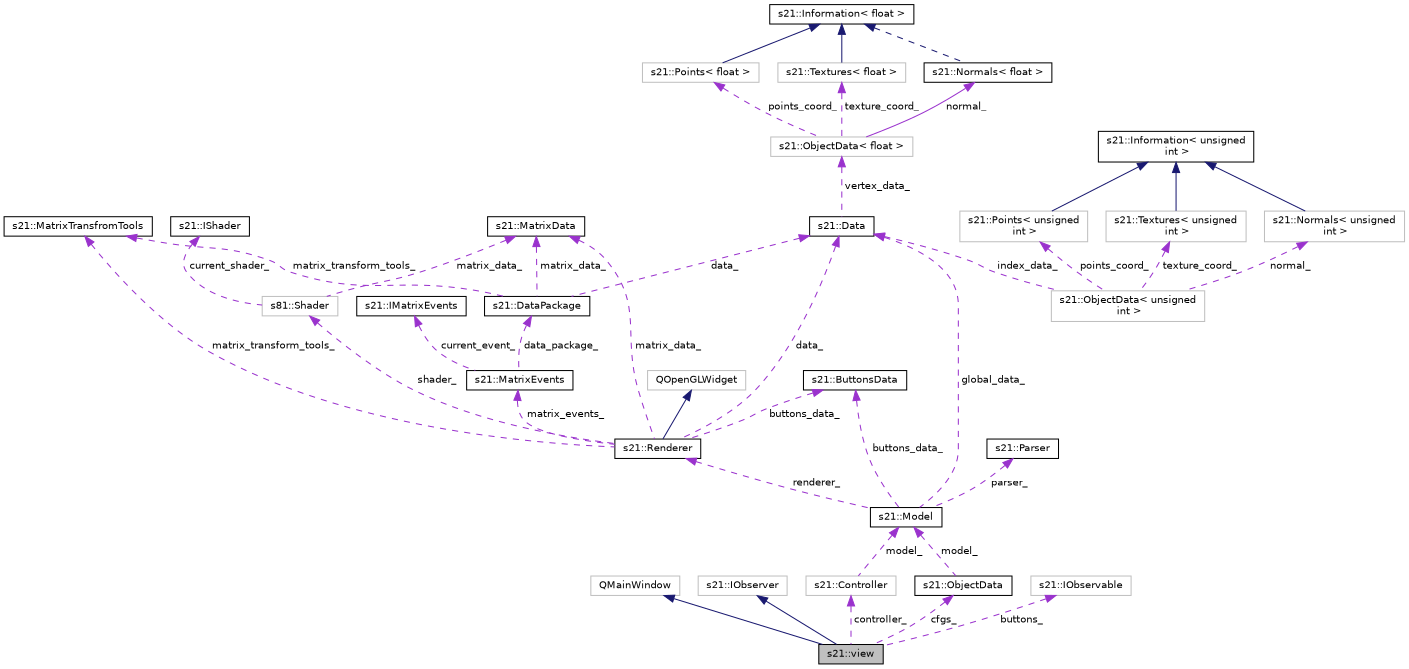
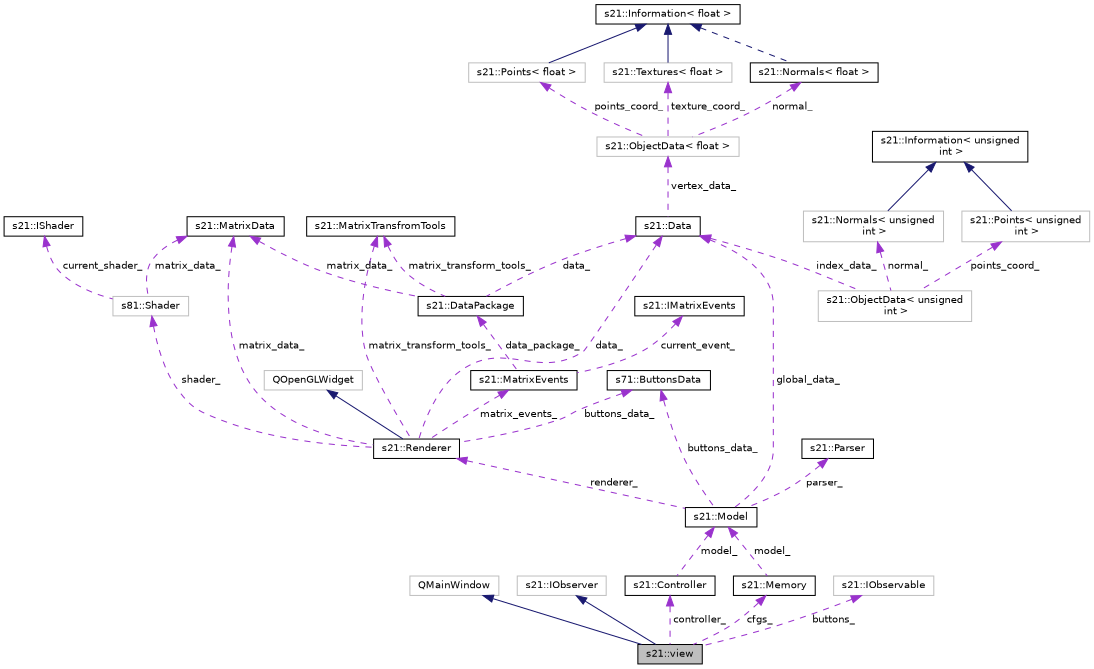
  digraph {
    rankdir=TB
    node [color=black fillcolor=white fontname=Helvetica fontsize=10 shape=record style=filled]
    edge [color=darkorchid3 dir=back fontname=Helvetica fontsize=10 labelfontname=Helvetica labelfontsize=10 style=dashed]
    n1 [fillcolor=grey75 fontcolor=black height=0.2 label="s21::view" width=0.4]
    n2 [color=grey75 height=0.2 label=QMainWindow width=0.4]
    n3 [color=grey75 height=0.2 label="s21::IObserver" width=0.4]
-   n4 [color=grey75 height=0.2 label="s21::Controller" width=0.4]
+   n4 [height=0.2 label="s21::Controller" width=0.4]
    n5 [height=0.2 label="s21::Model" width=0.4]
-   n6 [height=0.2 label="s21::ObjectData" width=0.4]
+   n6 [height=0.2 label="s21::Memory" width=0.4]
    n7 [height=0.2 label="s21::Data" width=0.4]
    n8 [height=0.2 label="s21::Renderer" width=0.4]
    n9 [height=0.2 label="s21::DataPackage" width=0.4]
    n10 [color=grey75 height=0.2 label="s21::ObjectData\< unsigned\l int \>" width=0.4]
    n11 [height=0.2 label="s21::MatrixEvents" width=0.4]
    n12 [color=grey75 height=0.2 label="s21::ObjectData\< float \>" width=0.4]
    n13 [color=grey75 height=0.2 label="s21::Points\< float \>" width=0.4]
    n14 [height=0.2 label="s21::Information\< float \>" width=0.4]
    n15 [color=grey75 height=0.2 label="s21::Textures\< float \>" width=0.4]
    n16 [height=0.2 label="s21::Normals\< float \>" width=0.4]
    n17 [color=grey75 height=0.2 label="s21::Points\< unsigned\l int \>" width=0.4]
    n18 [height=0.2 label="s21::Information\< unsigned\l int \>" width=0.4]
-   n19 [color=grey75 height=0.2 label="s21::Textures\< unsigned\l int \>" width=0.4]
    n20 [color=grey75 height=0.2 label="s21::Normals\< unsigned\l int \>" width=0.4]
    n21 [height=0.2 label="s21::Parser" width=0.4]
    n22 [color=grey75 height=0.2 label=QOpenGLWidget width=0.4]
-   n23 [height=0.2 label="s21::ButtonsData" width=0.4]
+   n23 [height=0.2 label="s71::ButtonsData" width=0.4]
    n24 [height=0.2 label="s21::MatrixTransfromTools" width=0.4]
    n25 [height=0.2 label="s21::MatrixData" width=0.4]
    n26 [color=grey75 height=0.2 label="s81::Shader" width=0.4]
    n27 [height=0.2 label="s21::IShader" width=0.4]
    n28 [height=0.2 label="s21::IMatrixEvents" width=0.4]
    n29 [color=grey75 height=0.2 label="s21::IObservable" width=0.4]
    n2 -> n1 [color=midnightblue style=solid]
    n3 -> n1 [color=midnightblue style=solid]
    n4 -> n1 [label=" controller_"]
    n5 -> n4 [label=" model_"]
    n5 -> n6 [label=" model_"]
    n6 -> n1 [label=" cfgs_"]
    n7 -> n5 [label=" global_data_"]
    n7 -> n8 [label=" data_"]
    n7 -> n9 [label=" data_"]
    n7 -> n10 [label=" index_data_"]
    n8 -> n5 [label=" renderer_"]
    n9 -> n11 [label=" data_package_"]
    n11 -> n8 [label=" matrix_events_"]
    n12 -> n7 [label=" vertex_data_"]
    n13 -> n12 [label=" points_coord_"]
    n14 -> n13 [color=midnightblue style=solid]
    n14 -> n15 [color=midnightblue style=solid]
    n14 -> n16 [color=midnightblue]
    n15 -> n12 [label=" texture_coord_"]
-   n16 -> n12 [label=" normal_" style=solid]
+   n16 -> n12 [label=" normal_"]
    n17 -> n10 [label=" points_coord_"]
    n18 -> n17 [color=midnightblue style=solid]
-   n18 -> n19 [color=midnightblue style=solid]
    n18 -> n20 [color=midnightblue style=solid]
-   n19 -> n10 [label=" texture_coord_"]
    n20 -> n10 [label=" normal_"]
    n21 -> n5 [label=" parser_"]
    n22 -> n8 [color=midnightblue style=solid]
    n23 -> n5 [label=" buttons_data_"]
    n23 -> n8 [label=" buttons_data_"]
    n24 -> n8 [label=" matrix_transform_tools_"]
    n24 -> n9 [label=" matrix_transform_tools_"]
    n25 -> n8 [label=" matrix_data_"]
    n25 -> n9 [label=" matrix_data_"]
    n25 -> n26 [label=" matrix_data_"]
    n26 -> n8 [label=" shader_"]
    n27 -> n26 [label=" current_shader_"]
    n28 -> n11 [label=" current_event_"]
    n29 -> n1 [label=" buttons_"]
  }
